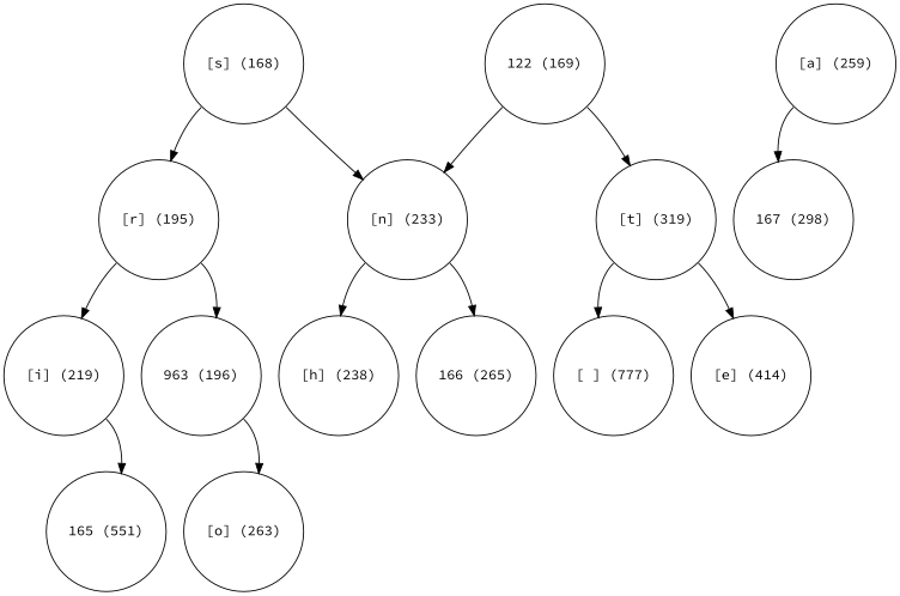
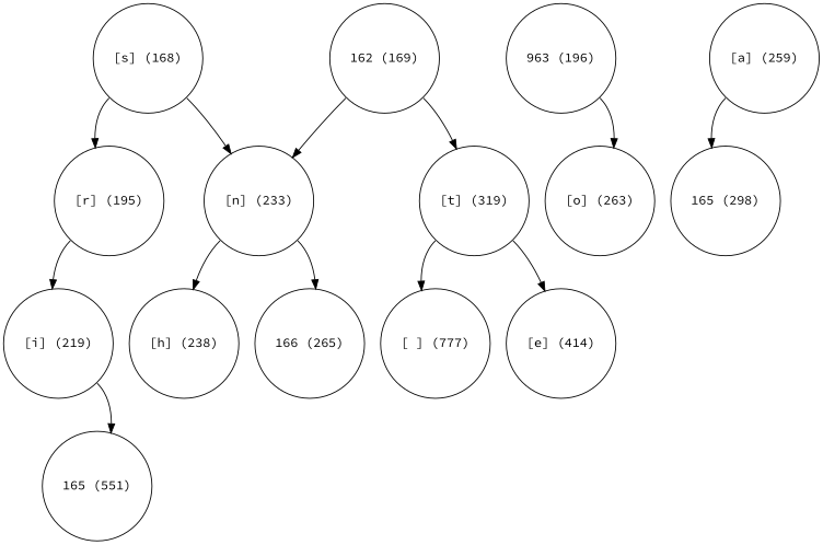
  digraph {
    fontname="Source Code Pro"
    node [fontname="Source Code Pro" shape=circle]
    edge [fontname="Source Code Pro" tailport=se]
    n1 [label="[s] (168)" width=0.5]
    n2 [label="[r] (195)" width=0.5]
    n3 [label="[n] (233)" width=0.5]
    n4 [label="[i] (219)" width=0.5]
    n5 [label="963 (196)" width=0.5]
-   n6 [label="122 (169)" width=0.5]
+   n6 [label="162 (169)" width=0.5]
    n7 [label="[t] (319)" width=0.5]
    n8 [label="165 (551)" width=0.5]
    n9 [label="[o] (263)" width=0.5]
    n10 [label="[a] (259)" width=0.5]
-   n11 [label="167 (298)" width=0.5]
+   n11 [label="165 (298)" width=0.5]
    n12 [label="[h] (238)" width=0.5]
    n13 [label="166 (265)" width=0.5]
    n14 [label="[ ] (777)" width=0.5]
    n15 [label="[e] (414)" width=0.5]
    n1 -> n2 [tailport=sw]
    n1 -> n3
    n2 -> n4 [tailport=sw]
-   n2 -> n5
    n3 -> n12 [tailport=sw]
    n3 -> n13
    n4 -> n8
    n5 -> n9
    n6 -> n3 [tailport=sw]
    n6 -> n7
    n7 -> n14 [tailport=sw]
    n7 -> n15
    n10 -> n11 [tailport=sw]
  }
